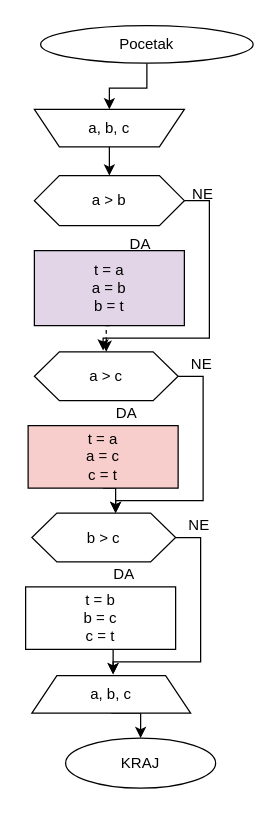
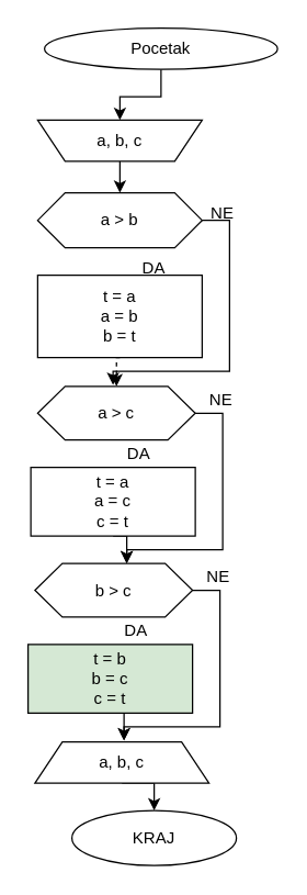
  <mxCell id="0" />
  <mxCell id="1" parent="0" />
  <mxCell id="2" style="edgeStyle=orthogonalEdgeStyle;rounded=0;orthogonalLoop=1;jettySize=auto;html=1;exitX=0.5;exitY=1;exitDx=0;exitDy=0;entryX=0.5;entryY=0;entryDx=0;entryDy=0;" edge="1" parent="1" source="3" target="6"><mxGeometry relative="1" as="geometry" /></mxCell>
  <mxCell id="3" value="Pocetak" style="ellipse;whiteSpace=wrap;html=1;" vertex="1" parent="1"><mxGeometry x="32" y="20" width="170" height="30" as="geometry" /></mxCell>
  <mxCell id="4" value="" style="shape=trapezoid;perimeter=trapezoidPerimeter;whiteSpace=wrap;html=1;fixedSize=1;rotation=-180;" vertex="1" parent="1"><mxGeometry x="27" y="87" width="120" height="30" as="geometry" /></mxCell>
  <mxCell id="5" style="edgeStyle=orthogonalEdgeStyle;rounded=0;orthogonalLoop=1;jettySize=auto;html=1;exitX=0.5;exitY=1;exitDx=0;exitDy=0;entryX=0.5;entryY=0;entryDx=0;entryDy=0;" edge="1" parent="1" source="6" target="8"><mxGeometry relative="1" as="geometry" /></mxCell>
  <mxCell id="6" value="a, b, c" style="text;html=1;align=center;verticalAlign=middle;whiteSpace=wrap;rounded=0;" vertex="1" parent="1"><mxGeometry x="57" y="87" width="60" height="30" as="geometry" /></mxCell>
  <mxCell id="7" style="edgeStyle=orthogonalEdgeStyle;rounded=0;orthogonalLoop=1;jettySize=auto;html=1;exitX=1;exitY=0.5;exitDx=0;exitDy=0;" edge="1" parent="1" source="8"><mxGeometry relative="1" as="geometry"><mxPoint x="82" y="280" as="targetPoint" /><Array as="points"><mxPoint x="167" y="160" /><mxPoint x="167" y="270" /><mxPoint x="82" y="270" /></Array></mxGeometry></mxCell>
  <mxCell id="8" value="a &amp;gt; b" style="shape=hexagon;perimeter=hexagonPerimeter2;whiteSpace=wrap;html=1;fixedSize=1;" vertex="1" parent="1"><mxGeometry x="27" y="140" width="120" height="40" as="geometry" /></mxCell>
  <mxCell id="9" style="edgeStyle=orthogonalEdgeStyle;rounded=0;orthogonalLoop=1;jettySize=auto;html=1;exitX=0.5;exitY=1;exitDx=0;exitDy=0;entryX=0.5;entryY=0;entryDx=0;entryDy=0;dashed=1;" edge="1" parent="1" source="10" target="13"><mxGeometry relative="1" as="geometry"><Array as="points"><mxPoint x="84" y="260" /></Array></mxGeometry></mxCell>
- <mxCell id="10" value="t = a&lt;div&gt;a = b&lt;/div&gt;&lt;div&gt;b = t&lt;/div&gt;" style="rounded=0;whiteSpace=wrap;html=1;fillColor=#e1d5e7;" vertex="1" parent="1"><mxGeometry x="27" y="200" width="120" height="60" as="geometry" /></mxCell>
+ <mxCell id="10" value="t = a&lt;div&gt;a = b&lt;/div&gt;&lt;div&gt;b = t&lt;/div&gt;" style="rounded=0;whiteSpace=wrap;html=1;" vertex="1" parent="1"><mxGeometry x="27" y="200" width="120" height="60" as="geometry" /></mxCell>
  <mxCell id="11" value="DA" style="text;html=1;align=center;verticalAlign=middle;whiteSpace=wrap;rounded=0;" vertex="1" parent="1"><mxGeometry x="82" y="180" width="60" height="30" as="geometry" /></mxCell>
  <mxCell id="12" style="edgeStyle=orthogonalEdgeStyle;rounded=0;orthogonalLoop=1;jettySize=auto;html=1;exitX=1;exitY=0.5;exitDx=0;exitDy=0;entryX=0.5;entryY=0;entryDx=0;entryDy=0;" edge="1" parent="1" source="13"><mxGeometry relative="1" as="geometry"><Array as="points"><mxPoint x="162" y="300" /><mxPoint x="162" y="400" /><mxPoint x="92" y="400" /></Array><mxPoint x="92" y="410" as="targetPoint" /></mxGeometry></mxCell>
  <mxCell id="13" value="a &amp;gt; c" style="shape=hexagon;perimeter=hexagonPerimeter2;whiteSpace=wrap;html=1;fixedSize=1;" vertex="1" parent="1"><mxGeometry x="27" y="281" width="115" height="39" as="geometry" /></mxCell>
  <mxCell id="14" value="NE" style="text;html=1;align=center;verticalAlign=middle;whiteSpace=wrap;rounded=0;" vertex="1" parent="1"><mxGeometry x="132" y="140" width="60" height="30" as="geometry" /></mxCell>
  <mxCell id="15" style="edgeStyle=orthogonalEdgeStyle;rounded=0;orthogonalLoop=1;jettySize=auto;html=1;exitX=0.5;exitY=1;exitDx=0;exitDy=0;entryX=0.5;entryY=0;entryDx=0;entryDy=0;" edge="1" parent="1" source="16"><mxGeometry relative="1" as="geometry"><mxPoint x="92" y="410" as="targetPoint" /></mxGeometry></mxCell>
- <mxCell id="16" value="t = a&lt;div&gt;a = c&lt;/div&gt;&lt;div&gt;c = t&lt;/div&gt;" style="rounded=0;whiteSpace=wrap;html=1;fillColor=#f8cecc;" vertex="1" parent="1"><mxGeometry x="22" y="340" width="120" height="50" as="geometry" /></mxCell>
+ <mxCell id="16" value="t = a&lt;div&gt;a = c&lt;/div&gt;&lt;div&gt;c = t&lt;/div&gt;" style="rounded=0;whiteSpace=wrap;html=1;" vertex="1" parent="1"><mxGeometry x="22" y="340" width="120" height="50" as="geometry" /></mxCell>
  <mxCell id="17" style="edgeStyle=orthogonalEdgeStyle;rounded=0;orthogonalLoop=1;jettySize=auto;html=1;exitX=0.5;exitY=1;exitDx=0;exitDy=0;entryX=0.5;entryY=0;entryDx=0;entryDy=0;" edge="1" parent="1"><mxGeometry relative="1" as="geometry"><mxPoint x="92" y="440" as="sourcePoint" /></mxGeometry></mxCell>
  <mxCell id="18" value="DA" style="text;html=1;align=center;verticalAlign=middle;whiteSpace=wrap;rounded=0;" vertex="1" parent="1"><mxGeometry x="71" y="315" width="60" height="30" as="geometry" /></mxCell>
  <mxCell id="19" value="NE" style="text;html=1;align=center;verticalAlign=middle;whiteSpace=wrap;rounded=0;" vertex="1" parent="1"><mxGeometry x="131" y="276" width="60" height="30" as="geometry" /></mxCell>
  <mxCell id="20" style="edgeStyle=orthogonalEdgeStyle;rounded=0;orthogonalLoop=1;jettySize=auto;html=1;exitX=1;exitY=0.5;exitDx=0;exitDy=0;entryX=0.5;entryY=0;entryDx=0;entryDy=0;" edge="1" parent="1" source="21"><mxGeometry relative="1" as="geometry"><Array as="points"><mxPoint x="160" y="429" /><mxPoint x="160" y="529" /><mxPoint x="90" y="529" /></Array><mxPoint x="90" y="539" as="targetPoint" /></mxGeometry></mxCell>
  <mxCell id="21" value="b &amp;gt; c" style="shape=hexagon;perimeter=hexagonPerimeter2;whiteSpace=wrap;html=1;fixedSize=1;" vertex="1" parent="1"><mxGeometry x="25" y="410" width="115" height="39" as="geometry" /></mxCell>
  <mxCell id="22" style="edgeStyle=orthogonalEdgeStyle;rounded=0;orthogonalLoop=1;jettySize=auto;html=1;exitX=0.5;exitY=1;exitDx=0;exitDy=0;entryX=0.5;entryY=0;entryDx=0;entryDy=0;" edge="1" parent="1" source="23"><mxGeometry relative="1" as="geometry"><mxPoint x="90" y="539" as="targetPoint" /></mxGeometry></mxCell>
- <mxCell id="23" value="t = b&lt;div&gt;b = c&lt;/div&gt;&lt;div&gt;c = t&lt;/div&gt;" style="rounded=0;whiteSpace=wrap;html=1;" vertex="1" parent="1"><mxGeometry x="20" y="469" width="120" height="50" as="geometry" /></mxCell>
+ <mxCell id="23" value="t = b&lt;div&gt;b = c&lt;/div&gt;&lt;div&gt;c = t&lt;/div&gt;" style="rounded=0;whiteSpace=wrap;html=1;fillColor=#d5e8d4;" vertex="1" parent="1"><mxGeometry x="20" y="469" width="120" height="50" as="geometry" /></mxCell>
  <mxCell id="24" value="DA" style="text;html=1;align=center;verticalAlign=middle;whiteSpace=wrap;rounded=0;" vertex="1" parent="1"><mxGeometry x="69" y="444" width="60" height="30" as="geometry" /></mxCell>
  <mxCell id="25" value="NE" style="text;html=1;align=center;verticalAlign=middle;whiteSpace=wrap;rounded=0;" vertex="1" parent="1"><mxGeometry x="129" y="405" width="60" height="30" as="geometry" /></mxCell>
  <mxCell id="26" style="edgeStyle=orthogonalEdgeStyle;rounded=0;orthogonalLoop=1;jettySize=auto;html=1;exitX=0.5;exitY=1;exitDx=0;exitDy=0;entryX=0.5;entryY=0;entryDx=0;entryDy=0;" edge="1" parent="1" source="27" target="28"><mxGeometry relative="1" as="geometry" /></mxCell>
  <mxCell id="27" value="a, b, c" style="shape=trapezoid;perimeter=trapezoidPerimeter;whiteSpace=wrap;html=1;fixedSize=1;" vertex="1" parent="1"><mxGeometry x="25" y="540" width="127" height="30" as="geometry" /></mxCell>
  <mxCell id="28" value="KRAJ" style="ellipse;whiteSpace=wrap;html=1;" vertex="1" parent="1"><mxGeometry x="52" y="590" width="120" height="40" as="geometry" /></mxCell>
